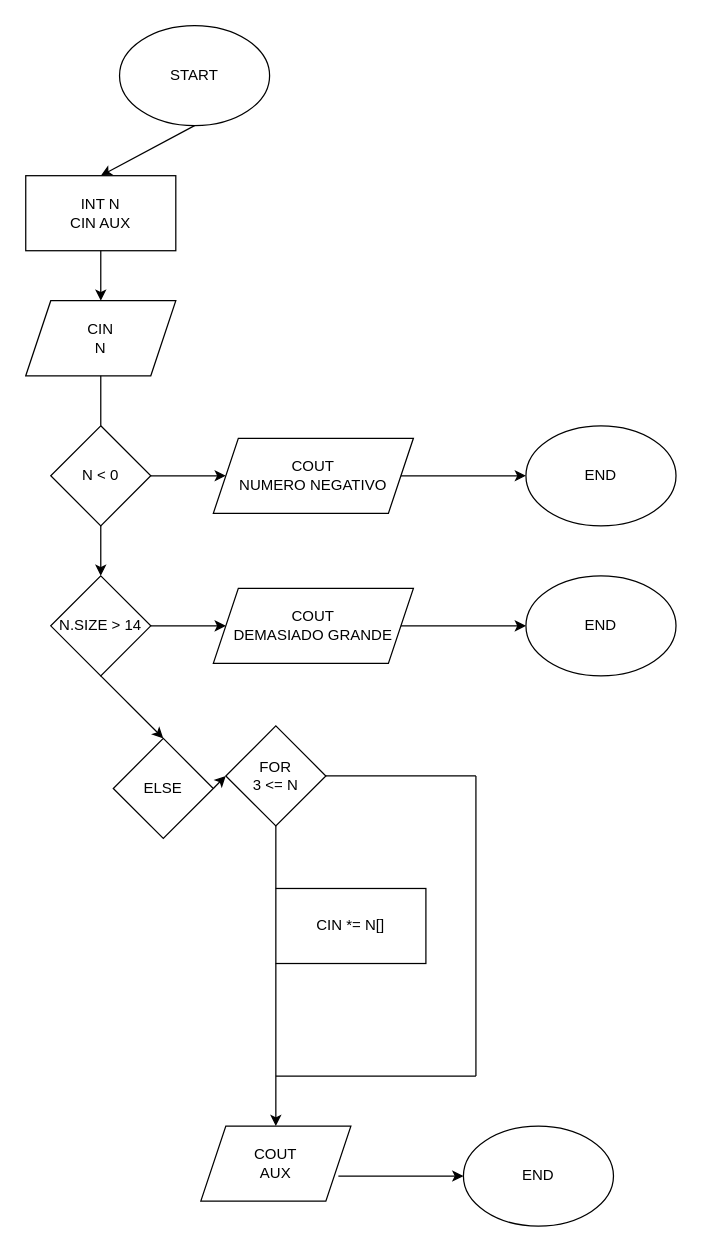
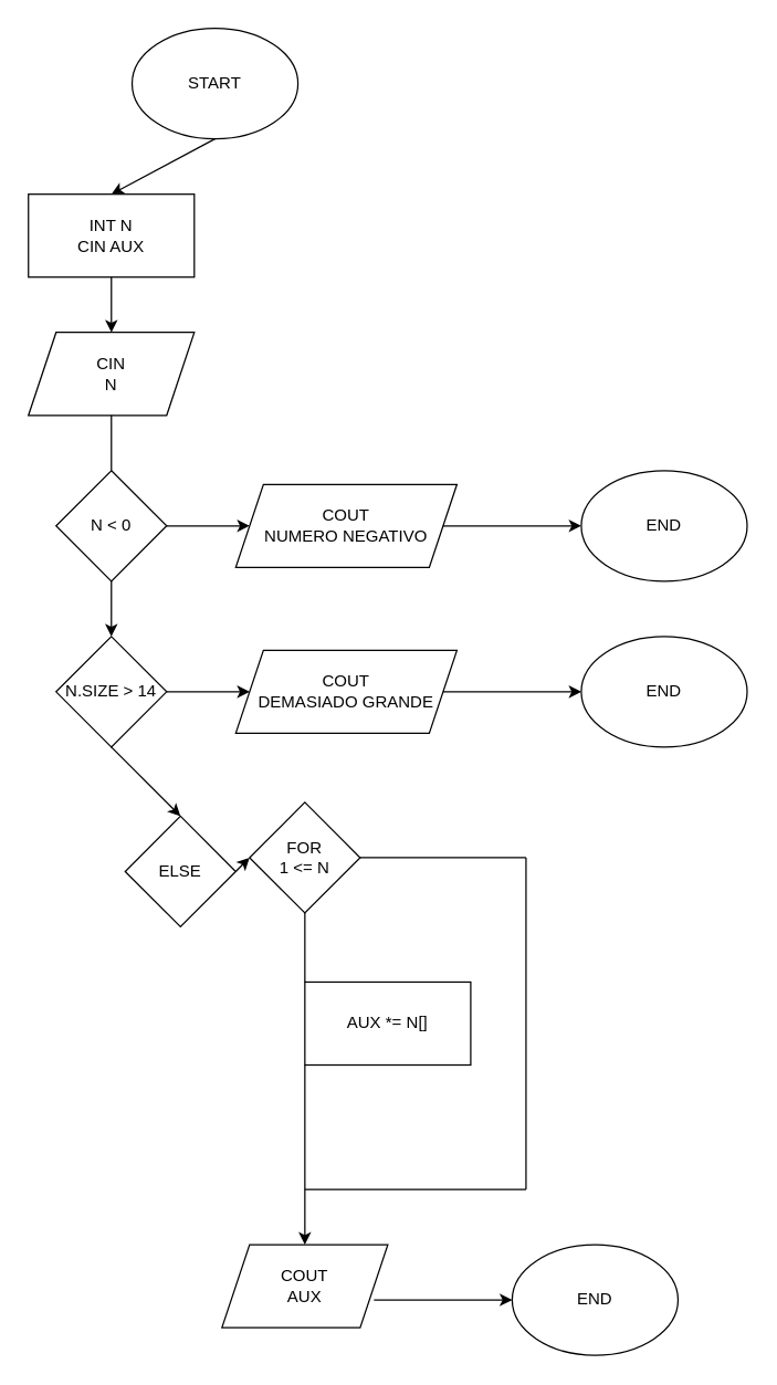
  <mxCell id="0" />
  <mxCell id="1" parent="0" />
  <mxCell id="2" value="START" style="ellipse;whiteSpace=wrap;html=1;" vertex="1" parent="1"><mxGeometry x="95" y="20" width="120" height="80" as="geometry" /></mxCell>
  <mxCell id="3" value="" style="endArrow=classic;html=1;rounded=0;exitX=0.5;exitY=1;exitDx=0;exitDy=0;" edge="1" parent="1" source="2"><mxGeometry width="50" height="50" relative="1" as="geometry"><mxPoint x="380" y="190" as="sourcePoint" /><mxPoint x="80" y="140" as="targetPoint" /></mxGeometry></mxCell>
  <mxCell id="4" value="INT N&lt;div&gt;CIN AUX&lt;/div&gt;" style="rounded=0;whiteSpace=wrap;html=1;" vertex="1" parent="1"><mxGeometry x="20" y="140" width="120" height="60" as="geometry" /></mxCell>
  <mxCell id="5" value="" style="endArrow=classic;html=1;rounded=0;exitX=0.5;exitY=1;exitDx=0;exitDy=0;" edge="1" parent="1" source="4"><mxGeometry width="50" height="50" relative="1" as="geometry"><mxPoint x="380" y="190" as="sourcePoint" /><mxPoint x="80" y="240" as="targetPoint" /></mxGeometry></mxCell>
  <mxCell id="6" value="CIN&lt;div&gt;N&lt;/div&gt;" style="shape=parallelogram;perimeter=parallelogramPerimeter;whiteSpace=wrap;html=1;fixedSize=1;" vertex="1" parent="1"><mxGeometry x="20" y="240" width="120" height="60" as="geometry" /></mxCell>
  <mxCell id="7" value="" style="endArrow=none;html=1;rounded=0;entryX=0.5;entryY=0;entryDx=0;entryDy=0;entryPerimeter=0;exitX=0.5;exitY=1;exitDx=0;exitDy=0;" edge="1" parent="1" source="6" target="8"><mxGeometry width="50" height="50" relative="1" as="geometry"><mxPoint x="80" y="290" as="sourcePoint" /><mxPoint x="73" y="340" as="targetPoint" /></mxGeometry></mxCell>
  <mxCell id="8" value="N &amp;lt; 0" style="rhombus;whiteSpace=wrap;html=1;" vertex="1" parent="1"><mxGeometry x="40" y="340" width="80" height="80" as="geometry" /></mxCell>
  <mxCell id="9" value="" style="endArrow=classic;html=1;rounded=0;exitX=1;exitY=0.5;exitDx=0;exitDy=0;" edge="1" parent="1" source="8"><mxGeometry width="50" height="50" relative="1" as="geometry"><mxPoint x="380" y="390" as="sourcePoint" /><mxPoint x="180" y="380" as="targetPoint" /></mxGeometry></mxCell>
  <mxCell id="10" value="COUT&lt;div&gt;NUMERO NEGATIVO&lt;/div&gt;" style="shape=parallelogram;perimeter=parallelogramPerimeter;whiteSpace=wrap;html=1;fixedSize=1;" vertex="1" parent="1"><mxGeometry x="170" y="350" width="160" height="60" as="geometry" /></mxCell>
  <mxCell id="11" value="" style="endArrow=classic;html=1;rounded=0;exitX=1;exitY=0.5;exitDx=0;exitDy=0;" edge="1" parent="1" source="10"><mxGeometry width="50" height="50" relative="1" as="geometry"><mxPoint x="380" y="390" as="sourcePoint" /><mxPoint x="420" y="380" as="targetPoint" /></mxGeometry></mxCell>
  <mxCell id="12" value="" style="endArrow=classic;html=1;rounded=0;entryX=0.5;entryY=0;entryDx=0;entryDy=0;entryPerimeter=0;exitX=0.5;exitY=1;exitDx=0;exitDy=0;" edge="1" parent="1" target="13"><mxGeometry width="50" height="50" relative="1" as="geometry"><mxPoint x="80" y="420" as="sourcePoint" /><mxPoint x="73" y="460" as="targetPoint" /></mxGeometry></mxCell>
  <mxCell id="13" value="N.SIZE &amp;gt; 14" style="rhombus;whiteSpace=wrap;html=1;" vertex="1" parent="1"><mxGeometry x="40" y="460" width="80" height="80" as="geometry" /></mxCell>
  <mxCell id="14" value="" style="endArrow=classic;html=1;rounded=0;exitX=1;exitY=0.5;exitDx=0;exitDy=0;" edge="1" parent="1" source="13"><mxGeometry width="50" height="50" relative="1" as="geometry"><mxPoint x="380" y="510" as="sourcePoint" /><mxPoint x="180" y="500" as="targetPoint" /></mxGeometry></mxCell>
  <mxCell id="15" value="COUT&lt;div&gt;DEMASIADO GRANDE&lt;/div&gt;" style="shape=parallelogram;perimeter=parallelogramPerimeter;whiteSpace=wrap;html=1;fixedSize=1;" vertex="1" parent="1"><mxGeometry x="170" y="470" width="160" height="60" as="geometry" /></mxCell>
  <mxCell id="16" value="" style="endArrow=classic;html=1;rounded=0;exitX=1;exitY=0.5;exitDx=0;exitDy=0;" edge="1" parent="1" source="15"><mxGeometry width="50" height="50" relative="1" as="geometry"><mxPoint x="380" y="510" as="sourcePoint" /><mxPoint x="420" y="500" as="targetPoint" /></mxGeometry></mxCell>
  <mxCell id="17" value="" style="endArrow=classic;html=1;rounded=0;entryX=0.5;entryY=0;entryDx=0;entryDy=0;entryPerimeter=0;exitX=0.5;exitY=1;exitDx=0;exitDy=0;" edge="1" parent="1" target="18"><mxGeometry width="50" height="50" relative="1" as="geometry"><mxPoint x="80" y="540" as="sourcePoint" /><mxPoint x="73" y="580" as="targetPoint" /></mxGeometry></mxCell>
  <mxCell id="18" value="ELSE" style="rhombus;whiteSpace=wrap;html=1;" vertex="1" parent="1"><mxGeometry x="90" y="590" width="80" height="80" as="geometry" /></mxCell>
  <mxCell id="19" value="" style="endArrow=classic;html=1;rounded=0;exitX=1;exitY=0.5;exitDx=0;exitDy=0;" edge="1" parent="1" source="18"><mxGeometry width="50" height="50" relative="1" as="geometry"><mxPoint x="380" y="630" as="sourcePoint" /><mxPoint x="180" y="620" as="targetPoint" /></mxGeometry></mxCell>
  <mxCell id="20" value="END" style="ellipse;whiteSpace=wrap;html=1;" vertex="1" parent="1"><mxGeometry x="420" y="340" width="120" height="80" as="geometry" /></mxCell>
  <mxCell id="21" value="END" style="ellipse;whiteSpace=wrap;html=1;" vertex="1" parent="1"><mxGeometry x="420" y="460" width="120" height="80" as="geometry" /></mxCell>
- <mxCell id="22" value="FOR&lt;div&gt;3 &amp;lt;= N&lt;/div&gt;" style="rhombus;whiteSpace=wrap;html=1;" vertex="1" parent="1"><mxGeometry x="180" y="580" width="80" height="80" as="geometry" /></mxCell>
+ <mxCell id="22" value="FOR&lt;div&gt;1 &amp;lt;= N&lt;/div&gt;" style="rhombus;whiteSpace=wrap;html=1;" vertex="1" parent="1"><mxGeometry x="180" y="580" width="80" height="80" as="geometry" /></mxCell>
  <mxCell id="23" value="" style="endArrow=none;html=1;rounded=0;exitX=0.5;exitY=1;exitDx=0;exitDy=0;" edge="1" parent="1" source="22"><mxGeometry width="50" height="50" relative="1" as="geometry"><mxPoint x="380" y="530" as="sourcePoint" /><mxPoint x="220" y="710" as="targetPoint" /></mxGeometry></mxCell>
- <mxCell id="24" value="CIN *= N[]" style="rounded=0;whiteSpace=wrap;html=1;" vertex="1" parent="1"><mxGeometry x="220" y="710" width="120" height="60" as="geometry" /></mxCell>
+ <mxCell id="24" value="AUX *= N[]" style="rounded=0;whiteSpace=wrap;html=1;" vertex="1" parent="1"><mxGeometry x="220" y="710" width="120" height="60" as="geometry" /></mxCell>
  <mxCell id="25" value="" style="endArrow=none;html=1;rounded=0;entryX=0;entryY=1;entryDx=0;entryDy=0;" edge="1" parent="1" target="24"><mxGeometry width="50" height="50" relative="1" as="geometry"><mxPoint x="220" y="860" as="sourcePoint" /><mxPoint x="430" y="680" as="targetPoint" /></mxGeometry></mxCell>
  <mxCell id="26" value="" style="endArrow=none;html=1;rounded=0;" edge="1" parent="1"><mxGeometry width="50" height="50" relative="1" as="geometry"><mxPoint x="220" y="860" as="sourcePoint" /><mxPoint x="380" y="860" as="targetPoint" /></mxGeometry></mxCell>
  <mxCell id="27" value="" style="endArrow=none;html=1;rounded=0;exitX=1;exitY=0.5;exitDx=0;exitDy=0;" edge="1" parent="1" source="22"><mxGeometry width="50" height="50" relative="1" as="geometry"><mxPoint x="380" y="730" as="sourcePoint" /><mxPoint x="380" y="620" as="targetPoint" /></mxGeometry></mxCell>
  <mxCell id="28" value="" style="endArrow=none;html=1;rounded=0;" edge="1" parent="1"><mxGeometry width="50" height="50" relative="1" as="geometry"><mxPoint x="380" y="860" as="sourcePoint" /><mxPoint x="380" y="620" as="targetPoint" /></mxGeometry></mxCell>
  <mxCell id="29" value="" style="endArrow=classic;html=1;rounded=0;" edge="1" parent="1"><mxGeometry width="50" height="50" relative="1" as="geometry"><mxPoint x="220" y="860" as="sourcePoint" /><mxPoint x="220" y="900" as="targetPoint" /></mxGeometry></mxCell>
  <mxCell id="30" value="COUT&lt;div&gt;AUX&lt;/div&gt;" style="shape=parallelogram;perimeter=parallelogramPerimeter;whiteSpace=wrap;html=1;fixedSize=1;" vertex="1" parent="1"><mxGeometry x="160" y="900" width="120" height="60" as="geometry" /></mxCell>
  <mxCell id="31" value="" style="endArrow=classic;html=1;rounded=0;exitX=1;exitY=0.5;exitDx=0;exitDy=0;" edge="1" parent="1"><mxGeometry width="50" height="50" relative="1" as="geometry"><mxPoint x="270" y="940" as="sourcePoint" /><mxPoint x="370" y="940" as="targetPoint" /></mxGeometry></mxCell>
  <mxCell id="32" value="END" style="ellipse;whiteSpace=wrap;html=1;" vertex="1" parent="1"><mxGeometry x="370" y="900" width="120" height="80" as="geometry" /></mxCell>
